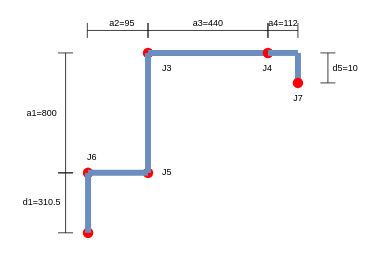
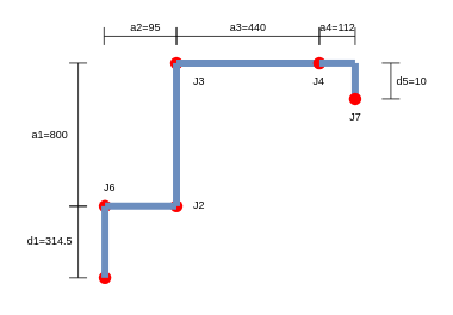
  <mxCell id="0" />
  <mxCell id="1" parent="0" />
  <mxCell id="2" value="" style="shape=waypoint;sketch=0;size=6;pointerEvents=1;points=[];fillColor=none;resizable=0;rotatable=0;perimeter=centerPerimeter;snapToPoint=1;strokeColor=#FF0000;strokeWidth=5;" parent="1" vertex="1"><mxGeometry x="97" y="290" width="40" height="40" as="geometry" /></mxCell>
  <mxCell id="3" value="" style="shape=waypoint;sketch=0;size=6;pointerEvents=1;points=[];fillColor=none;resizable=0;rotatable=0;perimeter=centerPerimeter;snapToPoint=1;strokeColor=#FF0000;strokeWidth=5;" parent="1" vertex="1"><mxGeometry x="97" y="210" width="40" height="40" as="geometry" /></mxCell>
  <mxCell id="4" value="" style="shape=waypoint;sketch=0;size=6;pointerEvents=1;points=[];fillColor=none;resizable=0;rotatable=0;perimeter=centerPerimeter;snapToPoint=1;strokeColor=#FF0000;strokeWidth=5;" parent="1" vertex="1"><mxGeometry x="177" y="210" width="40" height="40" as="geometry" /></mxCell>
  <mxCell id="5" value="" style="shape=waypoint;sketch=0;size=6;pointerEvents=1;points=[];fillColor=none;resizable=0;rotatable=0;perimeter=centerPerimeter;snapToPoint=1;strokeColor=#FF0000;strokeWidth=5;" parent="1" vertex="1"><mxGeometry x="177" y="50" width="40" height="40" as="geometry" /></mxCell>
  <mxCell id="6" value="" style="endArrow=none;html=1;strokeWidth=8;fillColor=#dae8fc;strokeColor=#6c8ebf;" parent="1" edge="1"><mxGeometry width="50" height="50" relative="1" as="geometry"><mxPoint x="117" y="310" as="sourcePoint" /><mxPoint x="117" y="230" as="targetPoint" /></mxGeometry></mxCell>
  <mxCell id="7" value="" style="endArrow=none;html=1;strokeWidth=8;fillColor=#dae8fc;strokeColor=#6c8ebf;" parent="1" source="4" edge="1"><mxGeometry width="50" height="50" relative="1" as="geometry"><mxPoint x="157" y="310" as="sourcePoint" /><mxPoint x="117" y="230" as="targetPoint" /></mxGeometry></mxCell>
  <mxCell id="8" value="" style="endArrow=none;html=1;strokeWidth=8;fillColor=#dae8fc;strokeColor=#6c8ebf;exitX=0.425;exitY=0.5;exitDx=0;exitDy=0;exitPerimeter=0;entryX=0.5;entryY=0.625;entryDx=0;entryDy=0;entryPerimeter=0;" parent="1" source="4" edge="1" target="5"><mxGeometry width="50" height="50" relative="1" as="geometry"><mxPoint x="196.5" y="150" as="sourcePoint" /><mxPoint x="317" y="230" as="targetPoint" /></mxGeometry></mxCell>
  <mxCell id="9" value="" style="endArrow=none;html=1;strokeWidth=8;fillColor=#dae8fc;strokeColor=#6c8ebf;entryX=0.55;entryY=0.45;entryDx=0;entryDy=0;entryPerimeter=0;exitX=0;exitY=0.7;exitDx=0;exitDy=0;exitPerimeter=0;" parent="1" target="5" edge="1" source="11"><mxGeometry width="50" height="50" relative="1" as="geometry"><mxPoint x="477" y="230" as="sourcePoint" /><mxPoint x="237" y="40" as="targetPoint" /></mxGeometry></mxCell>
  <mxCell id="10" value="" style="endArrow=none;html=1;strokeWidth=8;fillColor=#dae8fc;strokeColor=#6c8ebf;startArrow=none;" parent="1" edge="1" source="25"><mxGeometry width="50" height="50" relative="1" as="geometry"><mxPoint x="397" y="110" as="sourcePoint" /><mxPoint x="397" y="70" as="targetPoint" /></mxGeometry></mxCell>
  <mxCell id="11" value="" style="shape=waypoint;sketch=0;size=6;pointerEvents=1;points=[];fillColor=none;resizable=0;rotatable=0;perimeter=centerPerimeter;snapToPoint=1;strokeColor=#FF0000;strokeWidth=5;" parent="1" vertex="1"><mxGeometry x="337" y="50" width="40" height="40" as="geometry" /></mxCell>
  <mxCell id="12" value="" style="endArrow=none;html=1;strokeWidth=8;fillColor=#dae8fc;strokeColor=#6c8ebf;exitX=0.575;exitY=0.625;exitDx=0;exitDy=0;exitPerimeter=0;" parent="1" source="11" edge="1"><mxGeometry width="50" height="50" relative="1" as="geometry"><mxPoint x="371" y="50" as="sourcePoint" /><mxPoint x="397" y="70" as="targetPoint" /></mxGeometry></mxCell>
  <mxCell id="13" value="J6" style="text;html=1;resizable=0;autosize=1;align=center;verticalAlign=middle;points=[];fillColor=none;strokeColor=none;rounded=0;" parent="1" vertex="1"><mxGeometry x="107" y="200" width="30" height="20" as="geometry" /></mxCell>
  <mxCell id="14" value="&lt;span style=&quot;color: rgba(0 , 0 , 0 , 0) ; font-family: monospace ; font-size: 0px&quot;&gt;%3CmxGraphModel%3E%3Croot%3E%3CmxCell%20id%3D%220%22%2F%3E%3CmxCell%20id%3D%221%22%20parent%3D%220%22%2F%3E%3CmxCell%20id%3D%222%22%20value%3D%22x0%22%20style%3D%22text%3Bhtml%3D1%3Bresizable%3D0%3Bautosize%3D1%3Balign%3Dcenter%3BverticalAlign%3Dmiddle%3Bpoints%3D%5B%5D%3BfillColor%3Dnone%3BstrokeColor%3Dnone%3Brounded%3D0%3B%22%20vertex%3D%221%22%20parent%3D%221%22%3E%3CmxGeometry%20x%3D%22186%22%20y%3D%22350%22%20width%3D%2230%22%20height%3D%2220%22%20as%3D%22geometry%22%2F%3E%3C%2FmxCell%3E%3C%2Froot%3E%3C%2FmxGraphModel%3E&lt;/span&gt;" style="shape=crossbar;whiteSpace=wrap;html=1;rounded=1;direction=south;" parent="1" vertex="1"><mxGeometry x="77" y="230" width="20" height="80" as="geometry" /></mxCell>
  <mxCell id="15" value="" style="shape=crossbar;whiteSpace=wrap;html=1;rounded=1;" parent="1" vertex="1"><mxGeometry x="116" y="30" width="81" height="20" as="geometry" /></mxCell>
  <mxCell id="16" value="" style="shape=crossbar;whiteSpace=wrap;html=1;rounded=1;" parent="1" vertex="1"><mxGeometry x="197" y="30" width="160" height="20" as="geometry" /></mxCell>
  <mxCell id="17" value="" style="shape=crossbar;whiteSpace=wrap;html=1;rounded=1;" parent="1" vertex="1"><mxGeometry x="357" y="30" width="40" height="20" as="geometry" /></mxCell>
  <mxCell id="18" value="&lt;span style=&quot;color: rgba(0 , 0 , 0 , 0) ; font-family: monospace ; font-size: 0px&quot;&gt;%3CmxGraphModel%3E%3Croot%3E%3CmxCell%20id%3D%220%22%2F%3E%3CmxCell%20id%3D%221%22%20parent%3D%220%22%2F%3E%3CmxCell%20id%3D%222%22%20value%3D%22x0%22%20style%3D%22text%3Bhtml%3D1%3Bresizable%3D0%3Bautosize%3D1%3Balign%3Dcenter%3BverticalAlign%3Dmiddle%3Bpoints%3D%5B%5D%3BfillColor%3Dnone%3BstrokeColor%3Dnone%3Brounded%3D0%3B%22%20vertex%3D%221%22%20parent%3D%221%22%3E%3CmxGeometry%20x%3D%22186%22%20y%3D%22350%22%20width%3D%2230%22%20height%3D%2220%22%20as%3D%22geometry%22%2F%3E%3C%2FmxCell%3E%3C%2Froot%3E%3C%2FmxGraphModel%3E&lt;/span&gt;" style="shape=crossbar;whiteSpace=wrap;html=1;rounded=1;direction=south;" parent="1" vertex="1"><mxGeometry x="427" y="70" width="20" height="40" as="geometry" /></mxCell>
  <mxCell id="19" value="a2=95" style="text;html=1;resizable=0;autosize=1;align=center;verticalAlign=middle;points=[];fillColor=none;strokeColor=none;rounded=0;" parent="1" vertex="1"><mxGeometry x="137" y="20" width="50" height="20" as="geometry" /></mxCell>
  <mxCell id="20" value="a3=440" style="text;html=1;resizable=0;autosize=1;align=center;verticalAlign=middle;points=[];fillColor=none;strokeColor=none;rounded=0;" parent="1" vertex="1"><mxGeometry x="247" y="20" width="60" height="20" as="geometry" /></mxCell>
  <mxCell id="21" value="a1=800" style="text;html=1;resizable=0;autosize=1;align=center;verticalAlign=middle;points=[];fillColor=none;strokeColor=none;rounded=0;" parent="1" vertex="1"><mxGeometry x="25" y="140" width="60" height="20" as="geometry" /></mxCell>
  <mxCell id="22" value="a4=112" style="text;html=1;resizable=0;autosize=1;align=center;verticalAlign=middle;points=[];fillColor=none;strokeColor=none;rounded=0;" parent="1" vertex="1"><mxGeometry x="347" y="20" width="60" height="20" as="geometry" /></mxCell>
  <mxCell id="23" value="d5=10" style="text;html=1;resizable=0;autosize=1;align=center;verticalAlign=middle;points=[];fillColor=none;strokeColor=none;rounded=0;" parent="1" vertex="1"><mxGeometry x="435" y="80" width="50" height="20" as="geometry" /></mxCell>
- <mxCell id="24" value="d1=310.5" style="text;html=1;resizable=0;autosize=1;align=center;verticalAlign=middle;points=[];fillColor=none;strokeColor=none;rounded=0;" parent="1" vertex="1"><mxGeometry x="20" y="260" width="70" height="20" as="geometry" /></mxCell>
+ <mxCell id="24" value="d1=314.5" style="text;html=1;resizable=0;autosize=1;align=center;verticalAlign=middle;points=[];fillColor=none;strokeColor=none;rounded=0;" parent="1" vertex="1"><mxGeometry x="20" y="260" width="70" height="20" as="geometry" /></mxCell>
  <mxCell id="25" value="" style="shape=waypoint;sketch=0;size=6;pointerEvents=1;points=[];fillColor=none;resizable=0;rotatable=0;perimeter=centerPerimeter;snapToPoint=1;strokeColor=#FF0000;strokeWidth=5;" parent="1" vertex="1"><mxGeometry x="377" y="90" width="40" height="40" as="geometry" /></mxCell>
  <mxCell id="26" value="" style="endArrow=none;html=1;strokeWidth=8;fillColor=#dae8fc;strokeColor=#6c8ebf;startArrow=none;" edge="1" parent="1" target="25"><mxGeometry width="50" height="50" relative="1" as="geometry"><mxPoint x="397" y="110" as="sourcePoint" /><mxPoint x="397" y="70" as="targetPoint" /></mxGeometry></mxCell>
  <mxCell id="27" value="" style="shape=crossbar;whiteSpace=wrap;html=1;rounded=1;direction=south;" vertex="1" parent="1"><mxGeometry x="77" y="70" width="20" height="160" as="geometry" /></mxCell>
- <mxCell id="28" value="J5" style="text;html=1;resizable=0;autosize=1;align=center;verticalAlign=middle;points=[];fillColor=none;strokeColor=none;rounded=0;" vertex="1" parent="1"><mxGeometry x="207" y="220" width="30" height="20" as="geometry" /></mxCell>
+ <mxCell id="28" value="J2" style="text;html=1;resizable=0;autosize=1;align=center;verticalAlign=middle;points=[];fillColor=none;strokeColor=none;rounded=0;" vertex="1" parent="1"><mxGeometry x="207" y="220" width="30" height="20" as="geometry" /></mxCell>
  <mxCell id="29" value="J3" style="text;html=1;resizable=0;autosize=1;align=center;verticalAlign=middle;points=[];fillColor=none;strokeColor=none;rounded=0;" vertex="1" parent="1"><mxGeometry x="207" y="80" width="30" height="20" as="geometry" /></mxCell>
  <mxCell id="30" value="J4" style="text;html=1;resizable=0;autosize=1;align=center;verticalAlign=middle;points=[];fillColor=none;strokeColor=none;rounded=0;" vertex="1" parent="1"><mxGeometry x="341" y="80" width="30" height="20" as="geometry" /></mxCell>
  <mxCell id="31" value="J7" style="text;html=1;resizable=0;autosize=1;align=center;verticalAlign=middle;points=[];fillColor=none;strokeColor=none;rounded=0;" vertex="1" parent="1"><mxGeometry x="382" y="120" width="30" height="20" as="geometry" /></mxCell>
